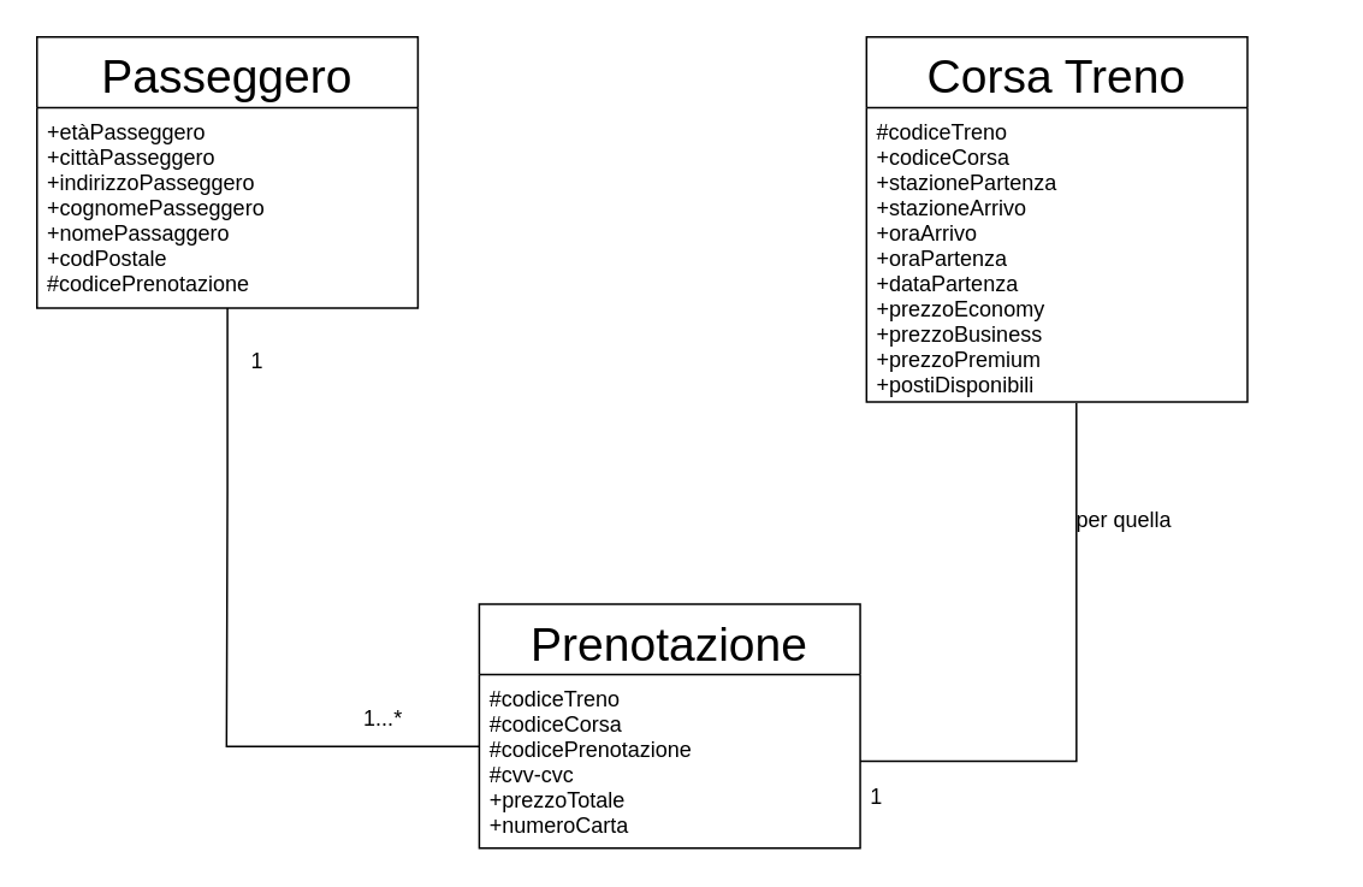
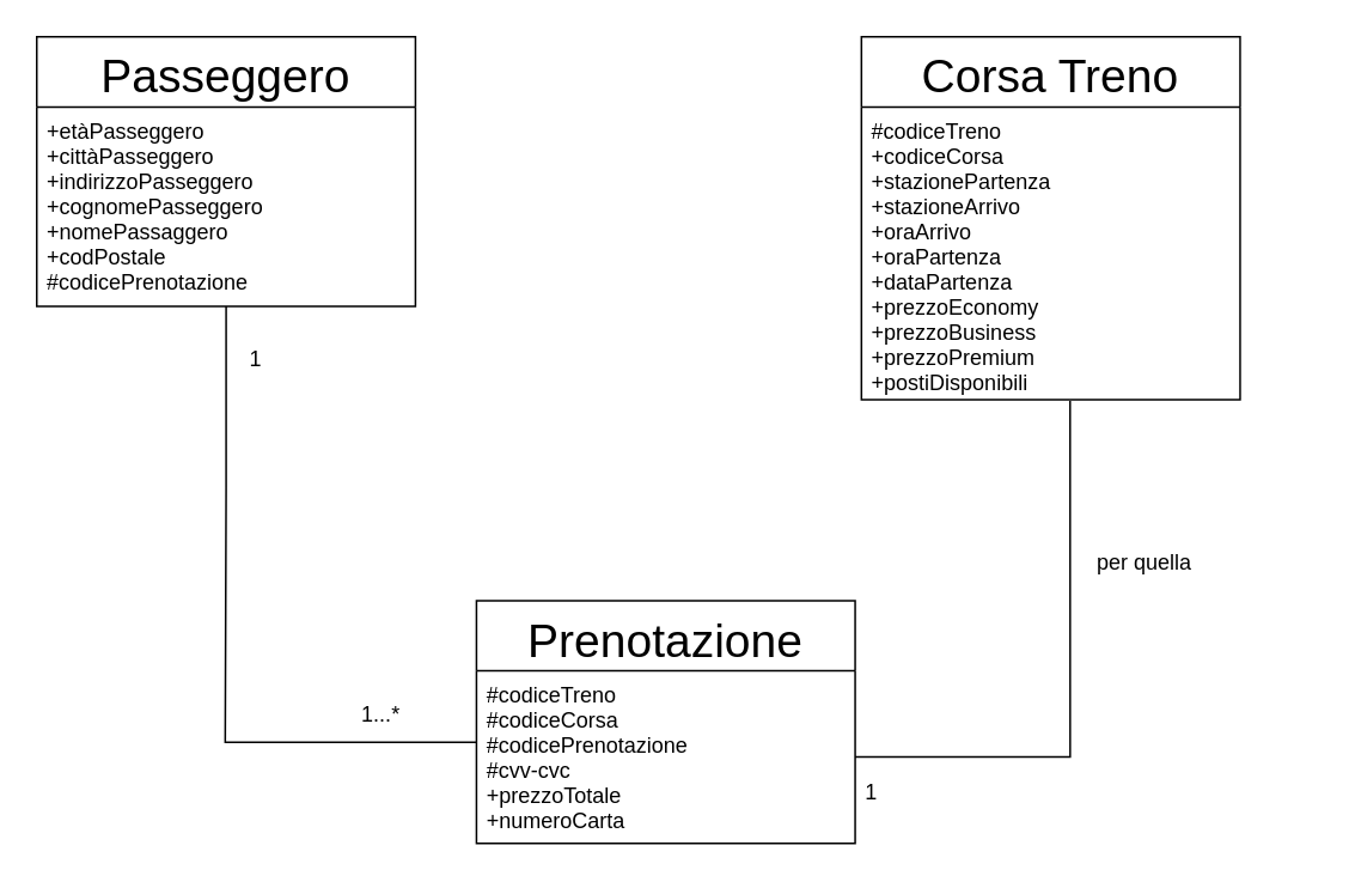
  <mxCell id="0" />
  <mxCell id="1" parent="0" />
  <mxCell id="2" value="Passeggero" style="swimlane;fontStyle=0;childLayout=stackLayout;horizontal=1;startSize=39;fillColor=none;horizontalStack=0;resizeParent=1;resizeParentMax=0;resizeLast=0;collapsible=1;marginBottom=0;fontSize=26;" vertex="1" parent="1"><mxGeometry x="20" y="20" width="211" height="150" as="geometry"><mxRectangle x="20" y="52" width="166" height="39" as="alternateBounds" /></mxGeometry></mxCell>
  <mxCell id="3" value="+etàPasseggero&#10;+cittàPasseggero&#10;+indirizzoPasseggero&#10;+cognomePasseggero&#10;+nomePassaggero&#10;+codPostale&#10;#codicePrenotazione" style="text;strokeColor=none;fillColor=none;align=left;verticalAlign=top;spacingLeft=4;spacingRight=4;overflow=hidden;rotatable=0;points=[[0,0.5],[1,0.5]];portConstraint=eastwest;" vertex="1" parent="2"><mxGeometry y="39" width="211" height="111" as="geometry" /></mxCell>
  <mxCell id="4" value="Corsa Treno" style="swimlane;fontStyle=0;childLayout=stackLayout;horizontal=1;startSize=39;fillColor=none;horizontalStack=0;resizeParent=1;resizeParentMax=0;resizeLast=0;collapsible=1;marginBottom=0;fontSize=26;" vertex="1" parent="1"><mxGeometry x="479.5" y="20" width="211" height="202" as="geometry"><mxRectangle x="20" y="52" width="166" height="39" as="alternateBounds" /></mxGeometry></mxCell>
  <mxCell id="5" value="#codiceTreno&#10;+codiceCorsa&#10;+stazionePartenza&#10;+stazioneArrivo&#10;+oraArrivo&#10;+oraPartenza&#10;+dataPartenza&#10;+prezzoEconomy&#10;+prezzoBusiness&#10;+prezzoPremium&#10;+postiDisponibili" style="text;strokeColor=none;fillColor=none;align=left;verticalAlign=top;spacingLeft=4;spacingRight=4;overflow=hidden;rotatable=0;points=[[0,0.5],[1,0.5]];portConstraint=eastwest;" vertex="1" parent="4"><mxGeometry y="39" width="211" height="163" as="geometry" /></mxCell>
  <mxCell id="6" value="Prenotazione" style="swimlane;fontStyle=0;childLayout=stackLayout;horizontal=1;startSize=39;fillColor=none;horizontalStack=0;resizeParent=1;resizeParentMax=0;resizeLast=0;collapsible=1;marginBottom=0;fontSize=26;" vertex="1" parent="1"><mxGeometry x="265" y="334" width="211" height="135" as="geometry"><mxRectangle x="20" y="52" width="166" height="39" as="alternateBounds" /></mxGeometry></mxCell>
  <mxCell id="7" value="#codiceTreno&#10;#codiceCorsa&#10;#codicePrenotazione&#10;#cvv-cvc&#10;+prezzoTotale&#10;+numeroCarta&#10;" style="text;strokeColor=none;fillColor=none;align=left;verticalAlign=top;spacingLeft=4;spacingRight=4;overflow=hidden;rotatable=0;points=[[0,0.5],[1,0.5]];portConstraint=eastwest;" vertex="1" parent="6"><mxGeometry y="39" width="211" height="96" as="geometry" /></mxCell>
  <mxCell id="8" style="edgeStyle=orthogonalEdgeStyle;rounded=0;orthogonalLoop=1;jettySize=auto;html=1;entryX=-0.001;entryY=0.415;entryDx=0;entryDy=0;entryPerimeter=0;endArrow=none;endFill=0;strokeColor=#000000;fontSize=26;" edge="1" parent="1" source="3" target="7"><mxGeometry relative="1" as="geometry"><Array as="points"><mxPoint x="125" y="271" /><mxPoint x="125" y="413" /></Array></mxGeometry></mxCell>
  <mxCell id="9" value="&lt;font style=&quot;font-size: 12px&quot;&gt;1...*&lt;/font&gt;" style="text;html=1;strokeColor=none;fillColor=none;align=center;verticalAlign=middle;whiteSpace=wrap;rounded=0;fontSize=26;" vertex="1" parent="1"><mxGeometry x="191.5" y="383" width="40" height="20" as="geometry" /></mxCell>
  <mxCell id="10" value="&lt;font style=&quot;font-size: 12px&quot;&gt;1&lt;/font&gt;" style="text;html=1;resizable=0;points=[];autosize=1;align=left;verticalAlign=top;spacingTop=-4;fontSize=26;" vertex="1" parent="1"><mxGeometry x="137" y="176.5" width="17" height="36" as="geometry" /></mxCell>
  <mxCell id="11" style="edgeStyle=orthogonalEdgeStyle;rounded=0;orthogonalLoop=1;jettySize=auto;html=1;entryX=0.551;entryY=1.004;entryDx=0;entryDy=0;entryPerimeter=0;endArrow=none;endFill=0;strokeColor=#000000;fontSize=26;" edge="1" parent="1" source="7" target="5"><mxGeometry relative="1" as="geometry" /></mxCell>
- <mxCell id="12" value="per quella" style="text;html=1;resizable=0;points=[];autosize=1;align=left;verticalAlign=top;spacingTop=-4;fontSize=12;" vertex="1" parent="1"><mxGeometry x="593.5" y="278" width="124" height="31" as="geometry" /></mxCell>
+ <mxCell id="12" value="per quella" style="text;html=1;resizable=0;points=[];autosize=1;align=left;verticalAlign=top;spacingTop=-4;fontSize=12;" vertex="1" parent="1"><mxGeometry x="608.5" y="303" width="124" height="31" as="geometry" /></mxCell>
  <mxCell id="13" value="1" style="text;html=1;resizable=0;points=[];autosize=1;align=left;verticalAlign=top;spacingTop=-4;fontSize=12;" vertex="1" parent="1"><mxGeometry x="479.5" y="431" width="17" height="14" as="geometry" /></mxCell>
